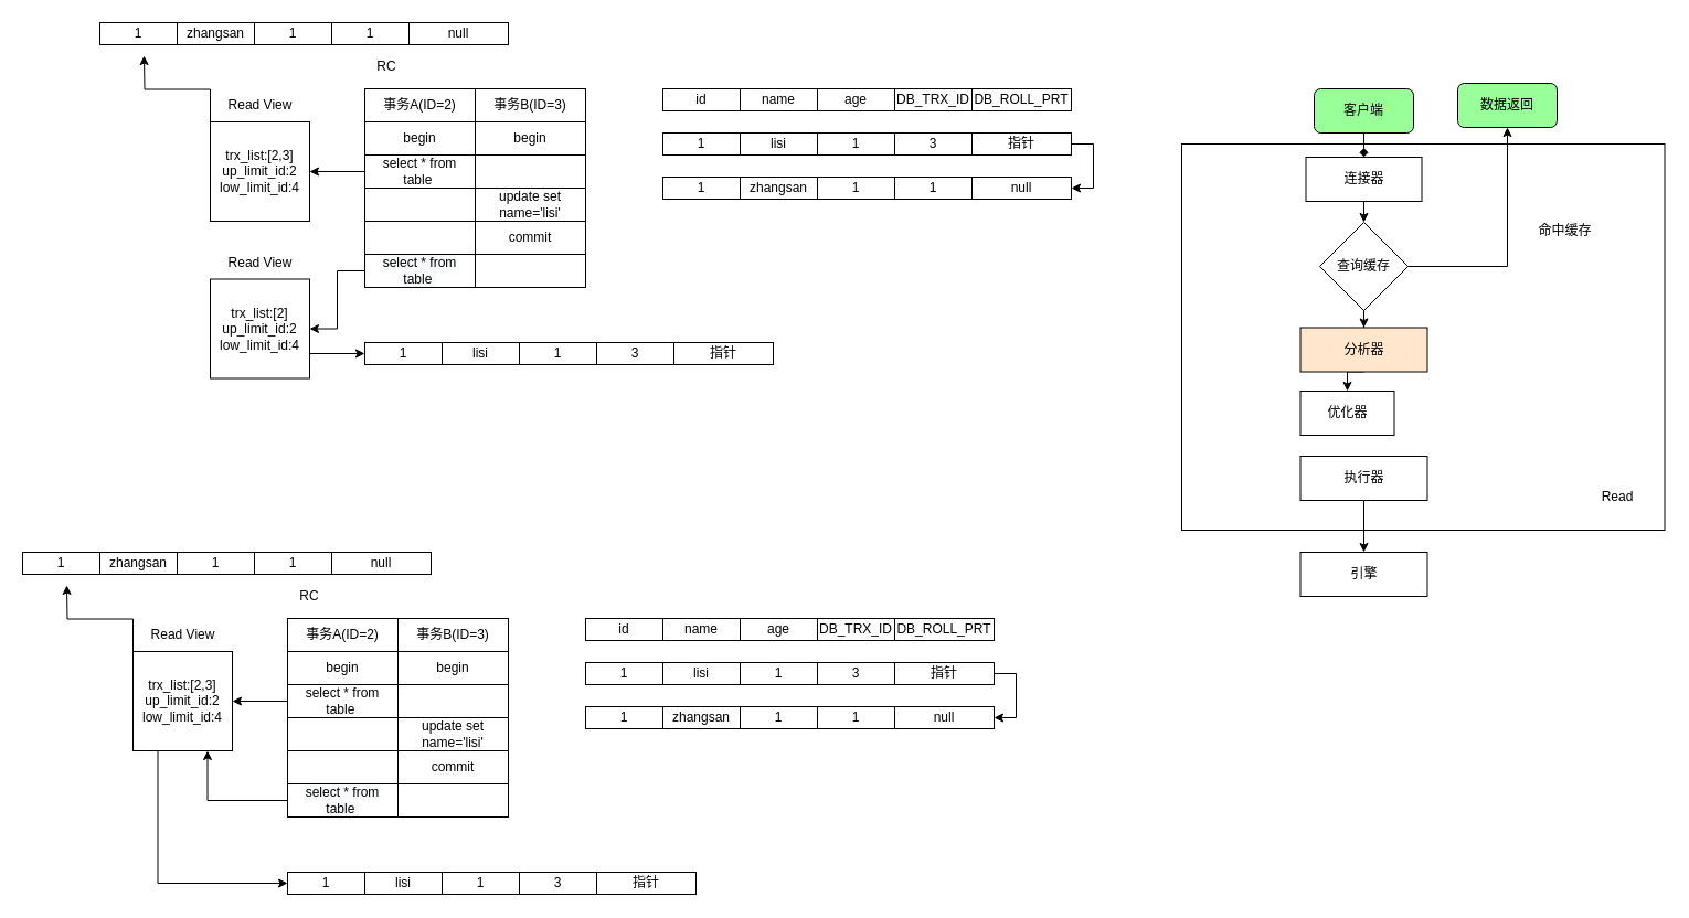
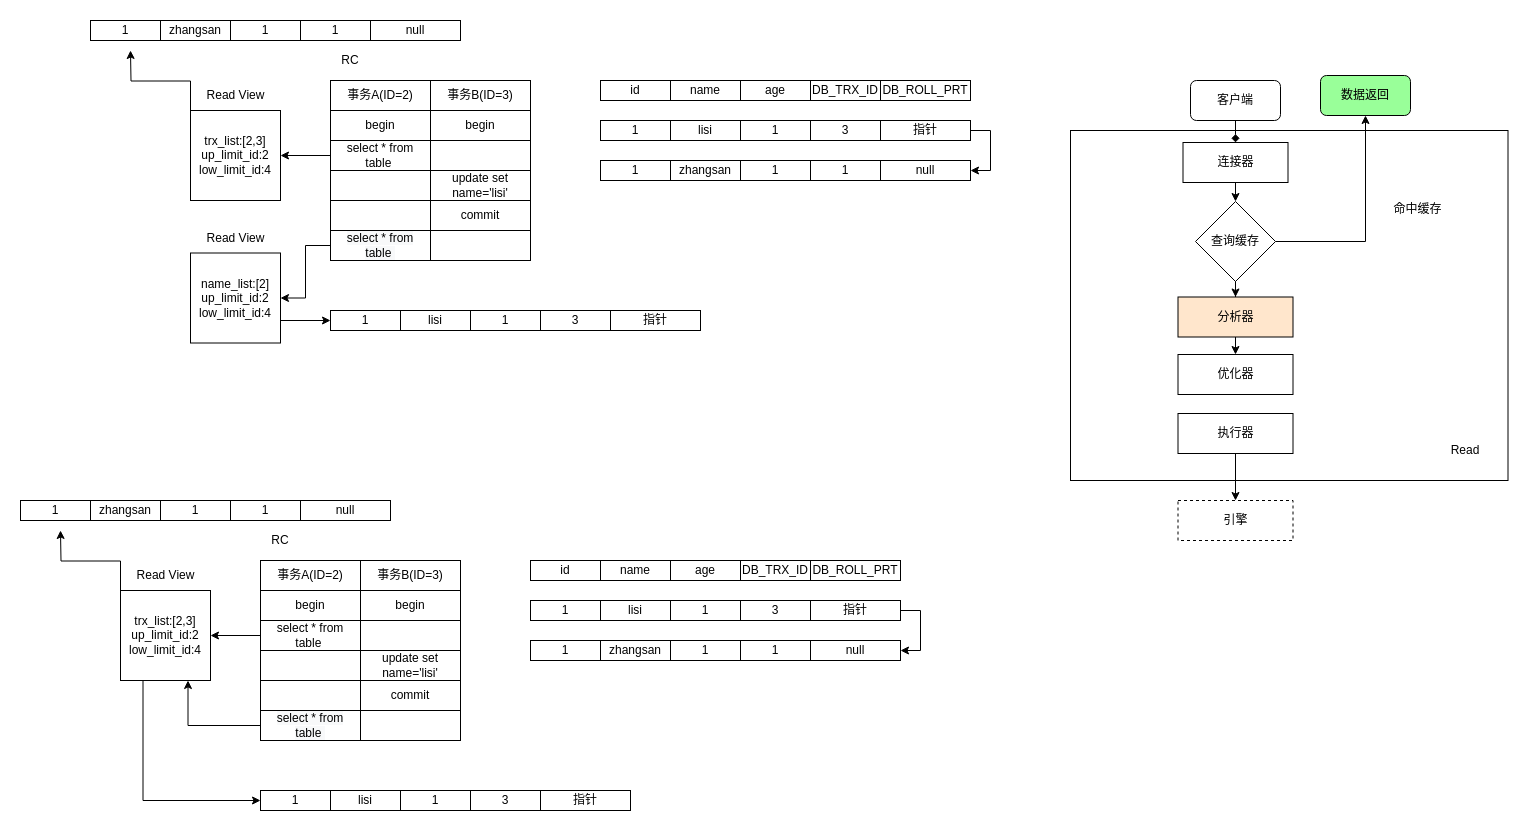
  <mxCell id="0" />
  <mxCell id="1" parent="0" />
  <mxCell id="2" value="" style="rounded=0;whiteSpace=wrap;html=1;fillColor=#FFFFFF;" vertex="1" parent="1"><mxGeometry x="1070" y="130" width="437.5" height="350" as="geometry" /></mxCell>
  <mxCell id="3" value="事务A(ID=2)" style="rounded=0;whiteSpace=wrap;html=1;" parent="1" vertex="1"><mxGeometry x="330" y="80" width="100" height="30" as="geometry" /></mxCell>
  <mxCell id="4" value="事务B(ID=3)" style="rounded=0;whiteSpace=wrap;html=1;" parent="1" vertex="1"><mxGeometry x="430" y="80" width="100" height="30" as="geometry" /></mxCell>
  <mxCell id="5" value="begin" style="rounded=0;whiteSpace=wrap;html=1;" parent="1" vertex="1"><mxGeometry x="330" y="110" width="100" height="30" as="geometry" /></mxCell>
  <mxCell id="6" value="begin" style="rounded=0;whiteSpace=wrap;html=1;" parent="1" vertex="1"><mxGeometry x="430" y="110" width="100" height="30" as="geometry" /></mxCell>
  <mxCell id="7" style="edgeStyle=orthogonalEdgeStyle;rounded=0;orthogonalLoop=1;jettySize=auto;html=1;exitX=0;exitY=0.5;exitDx=0;exitDy=0;" parent="1" source="8" edge="1"><mxGeometry relative="1" as="geometry"><mxPoint x="280" y="155" as="targetPoint" /></mxGeometry></mxCell>
  <mxCell id="8" value="select * from table&amp;nbsp;" style="rounded=0;whiteSpace=wrap;html=1;" parent="1" vertex="1"><mxGeometry x="330" y="140" width="100" height="30" as="geometry" /></mxCell>
  <mxCell id="9" value="" style="rounded=0;whiteSpace=wrap;html=1;" parent="1" vertex="1"><mxGeometry x="430" y="140" width="100" height="30" as="geometry" /></mxCell>
  <mxCell id="10" value="RC" style="text;html=1;strokeColor=none;fillColor=none;align=center;verticalAlign=middle;whiteSpace=wrap;rounded=0;" parent="1" vertex="1"><mxGeometry x="330" y="50" width="40" height="20" as="geometry" /></mxCell>
  <mxCell id="11" value="id" style="rounded=0;whiteSpace=wrap;html=1;" parent="1" vertex="1"><mxGeometry x="600" y="80" width="70" height="20" as="geometry" /></mxCell>
  <mxCell id="12" value="name" style="rounded=0;whiteSpace=wrap;html=1;" parent="1" vertex="1"><mxGeometry x="670" y="80" width="70" height="20" as="geometry" /></mxCell>
  <mxCell id="13" value="age" style="rounded=0;whiteSpace=wrap;html=1;" parent="1" vertex="1"><mxGeometry x="740" y="80" width="70" height="20" as="geometry" /></mxCell>
  <mxCell id="14" value="DB_TRX_ID" style="rounded=0;whiteSpace=wrap;html=1;" parent="1" vertex="1"><mxGeometry x="810" y="80" width="70" height="20" as="geometry" /></mxCell>
  <mxCell id="15" value="DB_ROLL_PRT" style="rounded=0;whiteSpace=wrap;html=1;" parent="1" vertex="1"><mxGeometry x="880" y="80" width="90" height="20" as="geometry" /></mxCell>
  <mxCell id="16" value="1" style="rounded=0;whiteSpace=wrap;html=1;" parent="1" vertex="1"><mxGeometry x="600" y="160" width="70" height="20" as="geometry" /></mxCell>
  <mxCell id="17" value="zhangsan" style="rounded=0;whiteSpace=wrap;html=1;" parent="1" vertex="1"><mxGeometry x="670" y="160" width="70" height="20" as="geometry" /></mxCell>
  <mxCell id="18" value="1" style="rounded=0;whiteSpace=wrap;html=1;" parent="1" vertex="1"><mxGeometry x="740" y="160" width="70" height="20" as="geometry" /></mxCell>
  <mxCell id="19" value="1" style="rounded=0;whiteSpace=wrap;html=1;" parent="1" vertex="1"><mxGeometry x="810" y="160" width="70" height="20" as="geometry" /></mxCell>
  <mxCell id="20" value="null" style="rounded=0;whiteSpace=wrap;html=1;" parent="1" vertex="1"><mxGeometry x="880" y="160" width="90" height="20" as="geometry" /></mxCell>
  <mxCell id="21" style="edgeStyle=orthogonalEdgeStyle;rounded=0;orthogonalLoop=1;jettySize=auto;html=1;exitX=0;exitY=0;exitDx=0;exitDy=0;" parent="1" source="22" edge="1"><mxGeometry relative="1" as="geometry"><mxPoint x="130" y="50" as="targetPoint" /></mxGeometry></mxCell>
  <mxCell id="22" value="trx_list:[2,3]&lt;br&gt;up_limit_id:2&lt;br&gt;low_limit_id:4" style="whiteSpace=wrap;html=1;aspect=fixed;" parent="1" vertex="1"><mxGeometry x="190" y="110" width="90" height="90" as="geometry" /></mxCell>
  <mxCell id="23" value="Read View" style="text;html=1;strokeColor=none;fillColor=none;align=center;verticalAlign=middle;whiteSpace=wrap;rounded=0;" parent="1" vertex="1"><mxGeometry x="202.5" y="87.5" width="65" height="15" as="geometry" /></mxCell>
  <mxCell id="24" value="1" style="rounded=0;whiteSpace=wrap;html=1;" parent="1" vertex="1"><mxGeometry x="90" y="20" width="70" height="20" as="geometry" /></mxCell>
  <mxCell id="25" value="zhangsan" style="rounded=0;whiteSpace=wrap;html=1;" parent="1" vertex="1"><mxGeometry x="160" y="20" width="70" height="20" as="geometry" /></mxCell>
  <mxCell id="26" value="1" style="rounded=0;whiteSpace=wrap;html=1;" parent="1" vertex="1"><mxGeometry x="230" y="20" width="70" height="20" as="geometry" /></mxCell>
  <mxCell id="27" value="1" style="rounded=0;whiteSpace=wrap;html=1;" parent="1" vertex="1"><mxGeometry x="300" y="20" width="70" height="20" as="geometry" /></mxCell>
  <mxCell id="28" value="null" style="rounded=0;whiteSpace=wrap;html=1;" parent="1" vertex="1"><mxGeometry x="370" y="20" width="90" height="20" as="geometry" /></mxCell>
  <mxCell id="29" value="" style="rounded=0;whiteSpace=wrap;html=1;" parent="1" vertex="1"><mxGeometry x="330" y="170" width="100" height="30" as="geometry" /></mxCell>
  <mxCell id="30" value="update set name='lisi'" style="rounded=0;whiteSpace=wrap;html=1;" parent="1" vertex="1"><mxGeometry x="430" y="170" width="100" height="30" as="geometry" /></mxCell>
  <mxCell id="31" value="" style="rounded=0;whiteSpace=wrap;html=1;" parent="1" vertex="1"><mxGeometry x="330" y="200" width="100" height="30" as="geometry" /></mxCell>
  <mxCell id="32" value="commit" style="rounded=0;whiteSpace=wrap;html=1;" parent="1" vertex="1"><mxGeometry x="430" y="200" width="100" height="30" as="geometry" /></mxCell>
  <mxCell id="33" style="edgeStyle=orthogonalEdgeStyle;rounded=0;orthogonalLoop=1;jettySize=auto;html=1;exitX=0;exitY=0.5;exitDx=0;exitDy=0;entryX=1;entryY=0.5;entryDx=0;entryDy=0;" parent="1" source="34" target="37" edge="1"><mxGeometry relative="1" as="geometry" /></mxCell>
  <mxCell id="34" value="&#10;&#10;&lt;span style=&quot;color: rgb(0, 0, 0); font-family: helvetica; font-size: 12px; font-style: normal; font-weight: 400; letter-spacing: normal; text-align: center; text-indent: 0px; text-transform: none; word-spacing: 0px; background-color: rgb(248, 249, 250); display: inline; float: none;&quot;&gt;select * from table&amp;nbsp;&lt;/span&gt;&#10;&#10;" style="rounded=0;whiteSpace=wrap;html=1;" parent="1" vertex="1"><mxGeometry x="330" y="230" width="100" height="30" as="geometry" /></mxCell>
  <mxCell id="35" value="" style="rounded=0;whiteSpace=wrap;html=1;" parent="1" vertex="1"><mxGeometry x="430" y="230" width="100" height="30" as="geometry" /></mxCell>
  <mxCell id="36" style="edgeStyle=orthogonalEdgeStyle;rounded=0;orthogonalLoop=1;jettySize=auto;html=1;exitX=1;exitY=0.75;exitDx=0;exitDy=0;" parent="1" source="37" target="45" edge="1"><mxGeometry relative="1" as="geometry" /></mxCell>
- <mxCell id="37" value="trx_list:[2]&lt;br&gt;up_limit_id:2&lt;br&gt;low_limit_id:4" style="whiteSpace=wrap;html=1;aspect=fixed;" parent="1" vertex="1"><mxGeometry x="190" y="252.5" width="90" height="90" as="geometry" /></mxCell>
+ <mxCell id="37" value="name_list:[2]&lt;br&gt;up_limit_id:2&lt;br&gt;low_limit_id:4" style="whiteSpace=wrap;html=1;aspect=fixed;" parent="1" vertex="1"><mxGeometry x="190" y="252.5" width="90" height="90" as="geometry" /></mxCell>
  <mxCell id="38" value="Read View" style="text;html=1;strokeColor=none;fillColor=none;align=center;verticalAlign=middle;whiteSpace=wrap;rounded=0;" parent="1" vertex="1"><mxGeometry x="202.5" y="230" width="65" height="15" as="geometry" /></mxCell>
  <mxCell id="39" value="1" style="rounded=0;whiteSpace=wrap;html=1;" parent="1" vertex="1"><mxGeometry x="600" y="120" width="70" height="20" as="geometry" /></mxCell>
  <mxCell id="40" value="lisi" style="rounded=0;whiteSpace=wrap;html=1;" parent="1" vertex="1"><mxGeometry x="670" y="120" width="70" height="20" as="geometry" /></mxCell>
  <mxCell id="41" value="1" style="rounded=0;whiteSpace=wrap;html=1;" parent="1" vertex="1"><mxGeometry x="740" y="120" width="70" height="20" as="geometry" /></mxCell>
  <mxCell id="42" value="3" style="rounded=0;whiteSpace=wrap;html=1;" parent="1" vertex="1"><mxGeometry x="810" y="120" width="70" height="20" as="geometry" /></mxCell>
  <mxCell id="43" style="edgeStyle=orthogonalEdgeStyle;rounded=0;orthogonalLoop=1;jettySize=auto;html=1;exitX=1;exitY=0.5;exitDx=0;exitDy=0;entryX=1;entryY=0.5;entryDx=0;entryDy=0;" parent="1" source="44" target="20" edge="1"><mxGeometry relative="1" as="geometry" /></mxCell>
  <mxCell id="44" value="指针" style="rounded=0;whiteSpace=wrap;html=1;" parent="1" vertex="1"><mxGeometry x="880" y="120" width="90" height="20" as="geometry" /></mxCell>
  <mxCell id="45" value="1" style="rounded=0;whiteSpace=wrap;html=1;" parent="1" vertex="1"><mxGeometry x="330" y="310" width="70" height="20" as="geometry" /></mxCell>
  <mxCell id="46" value="lisi" style="rounded=0;whiteSpace=wrap;html=1;" parent="1" vertex="1"><mxGeometry x="400" y="310" width="70" height="20" as="geometry" /></mxCell>
  <mxCell id="47" value="1" style="rounded=0;whiteSpace=wrap;html=1;" parent="1" vertex="1"><mxGeometry x="470" y="310" width="70" height="20" as="geometry" /></mxCell>
  <mxCell id="48" value="3" style="rounded=0;whiteSpace=wrap;html=1;" parent="1" vertex="1"><mxGeometry x="540" y="310" width="70" height="20" as="geometry" /></mxCell>
  <mxCell id="49" value="指针" style="rounded=0;whiteSpace=wrap;html=1;" parent="1" vertex="1"><mxGeometry x="610" y="310" width="90" height="20" as="geometry" /></mxCell>
  <mxCell id="50" value="事务A(ID=2)" style="rounded=0;whiteSpace=wrap;html=1;" vertex="1" parent="1"><mxGeometry x="260" y="560" width="100" height="30" as="geometry" /></mxCell>
  <mxCell id="51" value="事务B(ID=3)" style="rounded=0;whiteSpace=wrap;html=1;" vertex="1" parent="1"><mxGeometry x="360" y="560" width="100" height="30" as="geometry" /></mxCell>
  <mxCell id="52" value="begin" style="rounded=0;whiteSpace=wrap;html=1;" vertex="1" parent="1"><mxGeometry x="260" y="590" width="100" height="30" as="geometry" /></mxCell>
  <mxCell id="53" value="begin" style="rounded=0;whiteSpace=wrap;html=1;" vertex="1" parent="1"><mxGeometry x="360" y="590" width="100" height="30" as="geometry" /></mxCell>
  <mxCell id="54" style="edgeStyle=orthogonalEdgeStyle;rounded=0;orthogonalLoop=1;jettySize=auto;html=1;exitX=0;exitY=0.5;exitDx=0;exitDy=0;" edge="1" parent="1" source="55"><mxGeometry relative="1" as="geometry"><mxPoint x="210" y="635" as="targetPoint" /></mxGeometry></mxCell>
  <mxCell id="55" value="select * from table&amp;nbsp;" style="rounded=0;whiteSpace=wrap;html=1;" vertex="1" parent="1"><mxGeometry x="260" y="620" width="100" height="30" as="geometry" /></mxCell>
  <mxCell id="56" value="" style="rounded=0;whiteSpace=wrap;html=1;" vertex="1" parent="1"><mxGeometry x="360" y="620" width="100" height="30" as="geometry" /></mxCell>
  <mxCell id="57" value="RC" style="text;html=1;strokeColor=none;fillColor=none;align=center;verticalAlign=middle;whiteSpace=wrap;rounded=0;" vertex="1" parent="1"><mxGeometry x="260" y="530" width="40" height="20" as="geometry" /></mxCell>
  <mxCell id="58" value="id" style="rounded=0;whiteSpace=wrap;html=1;" vertex="1" parent="1"><mxGeometry x="530" y="560" width="70" height="20" as="geometry" /></mxCell>
  <mxCell id="59" value="name" style="rounded=0;whiteSpace=wrap;html=1;" vertex="1" parent="1"><mxGeometry x="600" y="560" width="70" height="20" as="geometry" /></mxCell>
  <mxCell id="60" value="age" style="rounded=0;whiteSpace=wrap;html=1;" vertex="1" parent="1"><mxGeometry x="670" y="560" width="70" height="20" as="geometry" /></mxCell>
  <mxCell id="61" value="DB_TRX_ID" style="rounded=0;whiteSpace=wrap;html=1;" vertex="1" parent="1"><mxGeometry x="740" y="560" width="70" height="20" as="geometry" /></mxCell>
  <mxCell id="62" value="DB_ROLL_PRT" style="rounded=0;whiteSpace=wrap;html=1;" vertex="1" parent="1"><mxGeometry x="810" y="560" width="90" height="20" as="geometry" /></mxCell>
  <mxCell id="63" value="1" style="rounded=0;whiteSpace=wrap;html=1;" vertex="1" parent="1"><mxGeometry x="530" y="640" width="70" height="20" as="geometry" /></mxCell>
  <mxCell id="64" value="zhangsan" style="rounded=0;whiteSpace=wrap;html=1;" vertex="1" parent="1"><mxGeometry x="600" y="640" width="70" height="20" as="geometry" /></mxCell>
  <mxCell id="65" value="1" style="rounded=0;whiteSpace=wrap;html=1;" vertex="1" parent="1"><mxGeometry x="670" y="640" width="70" height="20" as="geometry" /></mxCell>
  <mxCell id="66" value="1" style="rounded=0;whiteSpace=wrap;html=1;" vertex="1" parent="1"><mxGeometry x="740" y="640" width="70" height="20" as="geometry" /></mxCell>
  <mxCell id="67" value="null" style="rounded=0;whiteSpace=wrap;html=1;" vertex="1" parent="1"><mxGeometry x="810" y="640" width="90" height="20" as="geometry" /></mxCell>
  <mxCell id="68" style="edgeStyle=orthogonalEdgeStyle;rounded=0;orthogonalLoop=1;jettySize=auto;html=1;exitX=0;exitY=0;exitDx=0;exitDy=0;" edge="1" parent="1" source="70"><mxGeometry relative="1" as="geometry"><mxPoint x="60" y="530" as="targetPoint" /></mxGeometry></mxCell>
  <mxCell id="69" style="edgeStyle=orthogonalEdgeStyle;rounded=0;orthogonalLoop=1;jettySize=auto;html=1;exitX=0.25;exitY=1;exitDx=0;exitDy=0;entryX=0;entryY=0.5;entryDx=0;entryDy=0;" edge="1" parent="1" source="70" target="90"><mxGeometry relative="1" as="geometry" /></mxCell>
  <mxCell id="70" value="trx_list:[2,3]&lt;br&gt;up_limit_id:2&lt;br&gt;low_limit_id:4" style="whiteSpace=wrap;html=1;aspect=fixed;" vertex="1" parent="1"><mxGeometry x="120" y="590" width="90" height="90" as="geometry" /></mxCell>
  <mxCell id="71" value="Read View" style="text;html=1;strokeColor=none;fillColor=none;align=center;verticalAlign=middle;whiteSpace=wrap;rounded=0;" vertex="1" parent="1"><mxGeometry x="132.5" y="567.5" width="65" height="15" as="geometry" /></mxCell>
  <mxCell id="72" value="1" style="rounded=0;whiteSpace=wrap;html=1;" vertex="1" parent="1"><mxGeometry x="20" y="500" width="70" height="20" as="geometry" /></mxCell>
  <mxCell id="73" value="zhangsan" style="rounded=0;whiteSpace=wrap;html=1;" vertex="1" parent="1"><mxGeometry x="90" y="500" width="70" height="20" as="geometry" /></mxCell>
  <mxCell id="74" value="1" style="rounded=0;whiteSpace=wrap;html=1;" vertex="1" parent="1"><mxGeometry x="160" y="500" width="70" height="20" as="geometry" /></mxCell>
  <mxCell id="75" value="1" style="rounded=0;whiteSpace=wrap;html=1;" vertex="1" parent="1"><mxGeometry x="230" y="500" width="70" height="20" as="geometry" /></mxCell>
  <mxCell id="76" value="null" style="rounded=0;whiteSpace=wrap;html=1;" vertex="1" parent="1"><mxGeometry x="300" y="500" width="90" height="20" as="geometry" /></mxCell>
  <mxCell id="77" value="" style="rounded=0;whiteSpace=wrap;html=1;" vertex="1" parent="1"><mxGeometry x="260" y="650" width="100" height="30" as="geometry" /></mxCell>
  <mxCell id="78" value="update set name='lisi'" style="rounded=0;whiteSpace=wrap;html=1;" vertex="1" parent="1"><mxGeometry x="360" y="650" width="100" height="30" as="geometry" /></mxCell>
  <mxCell id="79" value="" style="rounded=0;whiteSpace=wrap;html=1;" vertex="1" parent="1"><mxGeometry x="260" y="680" width="100" height="30" as="geometry" /></mxCell>
  <mxCell id="80" value="commit" style="rounded=0;whiteSpace=wrap;html=1;" vertex="1" parent="1"><mxGeometry x="360" y="680" width="100" height="30" as="geometry" /></mxCell>
  <mxCell id="81" style="edgeStyle=orthogonalEdgeStyle;rounded=0;orthogonalLoop=1;jettySize=auto;html=1;exitX=0;exitY=0.5;exitDx=0;exitDy=0;entryX=0.75;entryY=1;entryDx=0;entryDy=0;" edge="1" parent="1" source="82" target="70"><mxGeometry relative="1" as="geometry" /></mxCell>
  <mxCell id="82" value="&#10;&#10;&lt;span style=&quot;color: rgb(0, 0, 0); font-family: helvetica; font-size: 12px; font-style: normal; font-weight: 400; letter-spacing: normal; text-align: center; text-indent: 0px; text-transform: none; word-spacing: 0px; background-color: rgb(248, 249, 250); display: inline; float: none;&quot;&gt;select * from table&amp;nbsp;&lt;/span&gt;&#10;&#10;" style="rounded=0;whiteSpace=wrap;html=1;" vertex="1" parent="1"><mxGeometry x="260" y="710" width="100" height="30" as="geometry" /></mxCell>
  <mxCell id="83" value="" style="rounded=0;whiteSpace=wrap;html=1;" vertex="1" parent="1"><mxGeometry x="360" y="710" width="100" height="30" as="geometry" /></mxCell>
  <mxCell id="84" value="1" style="rounded=0;whiteSpace=wrap;html=1;" vertex="1" parent="1"><mxGeometry x="530" y="600" width="70" height="20" as="geometry" /></mxCell>
  <mxCell id="85" value="lisi" style="rounded=0;whiteSpace=wrap;html=1;" vertex="1" parent="1"><mxGeometry x="600" y="600" width="70" height="20" as="geometry" /></mxCell>
  <mxCell id="86" value="1" style="rounded=0;whiteSpace=wrap;html=1;" vertex="1" parent="1"><mxGeometry x="670" y="600" width="70" height="20" as="geometry" /></mxCell>
  <mxCell id="87" value="3" style="rounded=0;whiteSpace=wrap;html=1;" vertex="1" parent="1"><mxGeometry x="740" y="600" width="70" height="20" as="geometry" /></mxCell>
  <mxCell id="88" style="edgeStyle=orthogonalEdgeStyle;rounded=0;orthogonalLoop=1;jettySize=auto;html=1;exitX=1;exitY=0.5;exitDx=0;exitDy=0;entryX=1;entryY=0.5;entryDx=0;entryDy=0;" edge="1" parent="1" source="89" target="67"><mxGeometry relative="1" as="geometry" /></mxCell>
  <mxCell id="89" value="指针" style="rounded=0;whiteSpace=wrap;html=1;" vertex="1" parent="1"><mxGeometry x="810" y="600" width="90" height="20" as="geometry" /></mxCell>
  <mxCell id="90" value="1" style="rounded=0;whiteSpace=wrap;html=1;" vertex="1" parent="1"><mxGeometry x="260" y="790" width="70" height="20" as="geometry" /></mxCell>
  <mxCell id="91" value="lisi" style="rounded=0;whiteSpace=wrap;html=1;" vertex="1" parent="1"><mxGeometry x="330" y="790" width="70" height="20" as="geometry" /></mxCell>
  <mxCell id="92" value="1" style="rounded=0;whiteSpace=wrap;html=1;" vertex="1" parent="1"><mxGeometry x="400" y="790" width="70" height="20" as="geometry" /></mxCell>
  <mxCell id="93" value="3" style="rounded=0;whiteSpace=wrap;html=1;" vertex="1" parent="1"><mxGeometry x="470" y="790" width="70" height="20" as="geometry" /></mxCell>
  <mxCell id="94" value="指针" style="rounded=0;whiteSpace=wrap;html=1;" vertex="1" parent="1"><mxGeometry x="540" y="790" width="90" height="20" as="geometry" /></mxCell>
  <mxCell id="95" style="edgeStyle=orthogonalEdgeStyle;rounded=0;orthogonalLoop=1;jettySize=auto;html=1;exitX=0.5;exitY=1;exitDx=0;exitDy=0;entryX=0.5;entryY=0;entryDx=0;entryDy=0;endArrow=diamond;" edge="1" parent="1" source="96" target="99"><mxGeometry relative="1" as="geometry" /></mxCell>
- <mxCell id="96" value="客户端" style="rounded=1;whiteSpace=wrap;html=1;fillColor=#99FF99;" vertex="1" parent="1"><mxGeometry x="1190" y="80" width="90" height="40" as="geometry" /></mxCell>
+ <mxCell id="96" value="客户端" style="rounded=1;whiteSpace=wrap;html=1;fillColor=#ffffff;" vertex="1" parent="1"><mxGeometry x="1190" y="80" width="90" height="40" as="geometry" /></mxCell>
  <mxCell id="97" value="数据返回" style="rounded=1;whiteSpace=wrap;html=1;fillColor=#99FF99;" vertex="1" parent="1"><mxGeometry x="1320" y="75" width="90" height="40" as="geometry" /></mxCell>
  <mxCell id="98" style="edgeStyle=orthogonalEdgeStyle;rounded=0;orthogonalLoop=1;jettySize=auto;html=1;exitX=0.5;exitY=1;exitDx=0;exitDy=0;entryX=0.5;entryY=0;entryDx=0;entryDy=0;" edge="1" parent="1" source="99" target="102"><mxGeometry relative="1" as="geometry" /></mxCell>
  <mxCell id="99" value="连接器" style="rounded=0;whiteSpace=wrap;html=1;fillColor=#FFFFFF;" vertex="1" parent="1"><mxGeometry x="1182.5" y="142" width="105" height="40" as="geometry" /></mxCell>
  <mxCell id="100" style="edgeStyle=orthogonalEdgeStyle;rounded=0;orthogonalLoop=1;jettySize=auto;html=1;exitX=1;exitY=0.5;exitDx=0;exitDy=0;" edge="1" parent="1" source="102" target="97"><mxGeometry relative="1" as="geometry" /></mxCell>
  <mxCell id="101" value="" style="edgeStyle=orthogonalEdgeStyle;rounded=0;orthogonalLoop=1;jettySize=auto;html=1;" edge="1" parent="1" source="102" target="105"><mxGeometry relative="1" as="geometry" /></mxCell>
  <mxCell id="102" value="查询缓存" style="rhombus;whiteSpace=wrap;html=1;fillColor=#FFFFFF;" vertex="1" parent="1"><mxGeometry x="1195" y="201" width="80" height="80" as="geometry" /></mxCell>
  <mxCell id="103" value="命中缓存" style="text;html=1;strokeColor=none;fillColor=none;align=center;verticalAlign=middle;whiteSpace=wrap;rounded=0;" vertex="1" parent="1"><mxGeometry x="1390" y="199" width="55" height="20" as="geometry" /></mxCell>
  <mxCell id="104" style="edgeStyle=orthogonalEdgeStyle;rounded=0;orthogonalLoop=1;jettySize=auto;html=1;exitX=0.5;exitY=1;exitDx=0;exitDy=0;entryX=0.5;entryY=0;entryDx=0;entryDy=0;" edge="1" parent="1" source="105" target="106"><mxGeometry relative="1" as="geometry" /></mxCell>
  <mxCell id="105" value="分析器" style="whiteSpace=wrap;html=1;fillColor=#ffe6cc;" vertex="1" parent="1"><mxGeometry x="1177.5" y="296.5" width="115" height="40" as="geometry" /></mxCell>
- <mxCell id="106" value="优化器" style="whiteSpace=wrap;html=1;fillColor=#FFFFFF;" vertex="1" parent="1"><mxGeometry x="1177.5" y="354" width="85" height="40" as="geometry" /></mxCell>
+ <mxCell id="106" value="优化器" style="whiteSpace=wrap;html=1;fillColor=#FFFFFF;" vertex="1" parent="1"><mxGeometry x="1177.5" y="354" width="115" height="40" as="geometry" /></mxCell>
  <mxCell id="107" style="edgeStyle=orthogonalEdgeStyle;rounded=0;orthogonalLoop=1;jettySize=auto;html=1;exitX=0.5;exitY=1;exitDx=0;exitDy=0;entryX=0.5;entryY=0;entryDx=0;entryDy=0;" edge="1" parent="1" source="108" target="109"><mxGeometry relative="1" as="geometry" /></mxCell>
  <mxCell id="108" value="执行器" style="whiteSpace=wrap;html=1;fillColor=#FFFFFF;" vertex="1" parent="1"><mxGeometry x="1177.5" y="413" width="115" height="40" as="geometry" /></mxCell>
- <mxCell id="109" value="引擎" style="whiteSpace=wrap;html=1;fillColor=#FFFFFF;" vertex="1" parent="1"><mxGeometry x="1177.5" y="500" width="115" height="40" as="geometry" /></mxCell>
+ <mxCell id="109" value="引擎" style="whiteSpace=wrap;html=1;fillColor=#FFFFFF;dashed=1;" vertex="1" parent="1"><mxGeometry x="1177.5" y="500" width="115" height="40" as="geometry" /></mxCell>
  <mxCell id="110" value="Read" style="text;html=1;strokeColor=none;fillColor=none;align=center;verticalAlign=middle;whiteSpace=wrap;rounded=0;" vertex="1" parent="1"><mxGeometry x="1445" y="440" width="40" height="20" as="geometry" /></mxCell>
